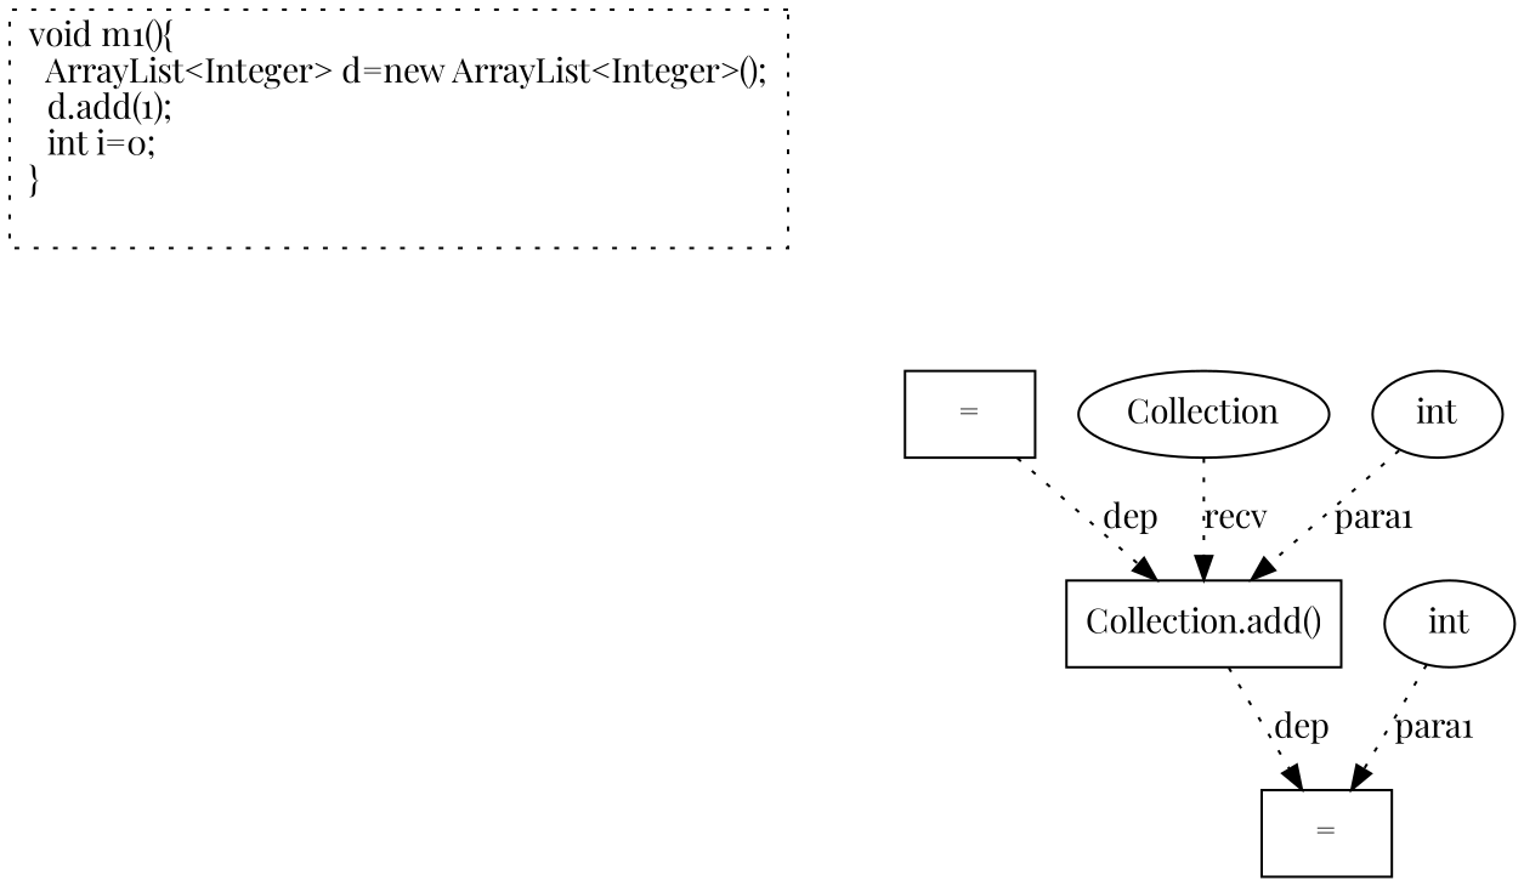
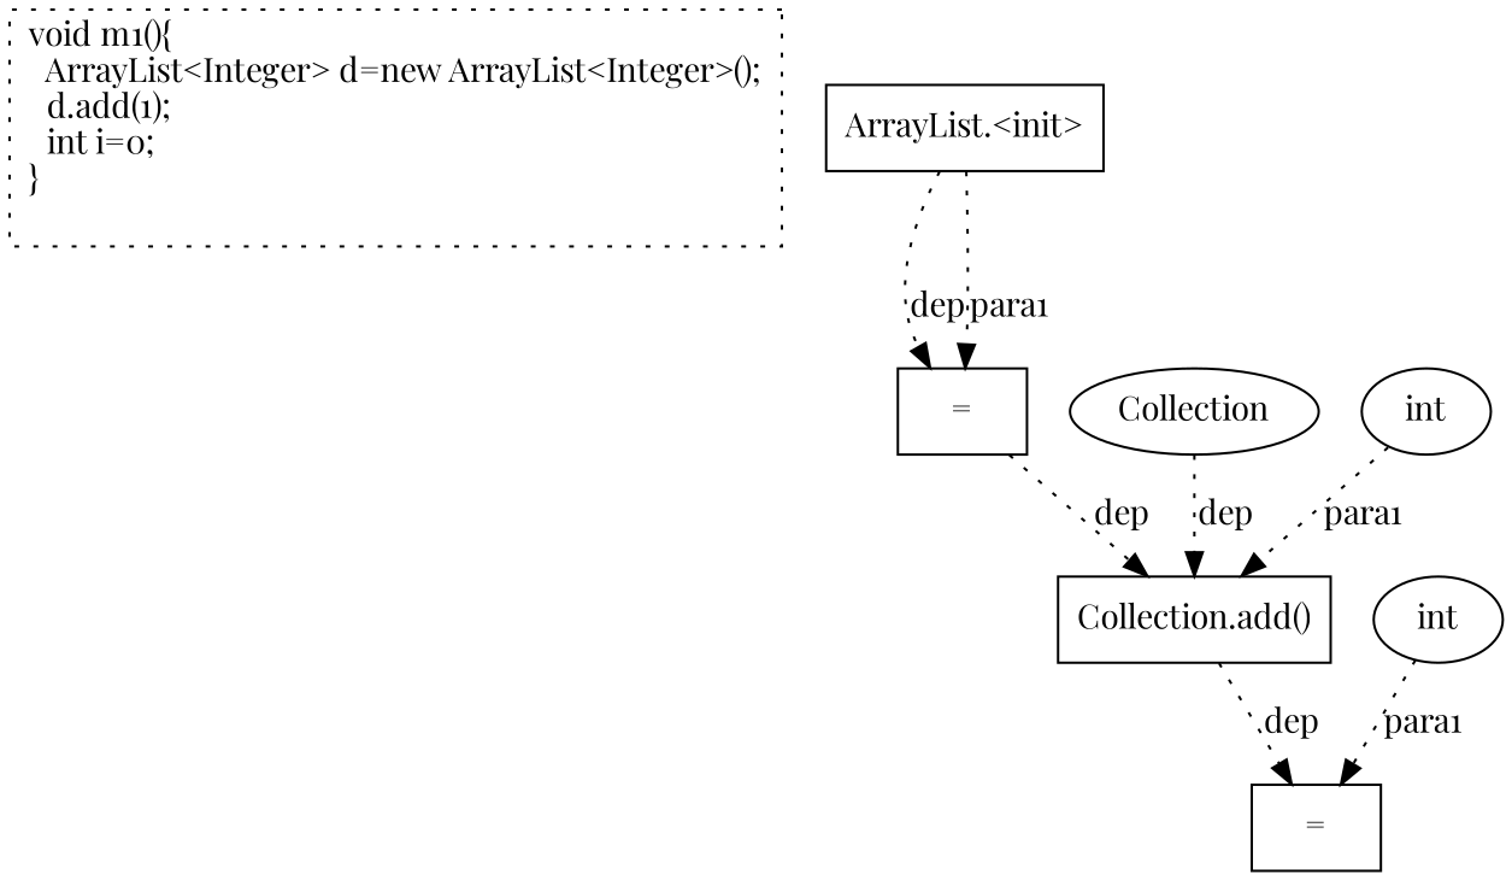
  digraph {
    fontname="Playfair Display"
    node [fontname="Playfair Display" shape=box]
    edge [fontname="Playfair Display" style=dotted]
    n1 [label="void m1(){\l  ArrayList<Integer> d=new ArrayList<Integer>();\l  d.add(1);\l  int i=0;\l}\l\l" style=dotted]
    n2 [label="="]
    n3 [label="="]
    n4 [label="Collection.add()"]
    n5 [label=Collection shape=ellipse]
+   n6 [label="ArrayList.<init>"]
    n7 [label=int shape=ellipse]
    n8 [label=int shape=ellipse]
    n3 -> n4 [label=dep]
    n4 -> n2 [label=dep]
-   n5 -> n4 [label=recv]
+   n5 -> n4 [label=dep]
+   n6 -> n3 [label=dep]
+   n6 -> n3 [label=para1]
    n7 -> n2 [label=para1]
    n8 -> n4 [label=para1]
  }
